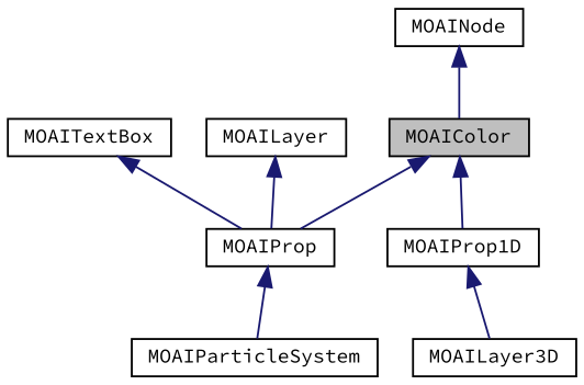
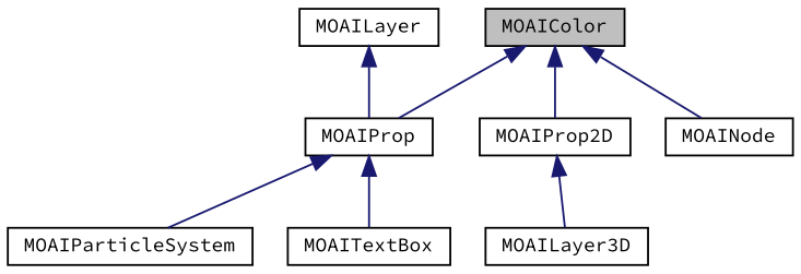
  digraph {
    fontname="Source Code Pro"
    node [color=black fillcolor=white fontname="Source Code Pro" fontsize=10 shape=record style=filled]
    edge [color=midnightblue dir=back fontname="Source Code Pro" fontsize=10 labelfontname=FreeSans labelfontsize=10 style=solid]
    n1 [fillcolor=grey75 fontcolor=black height=0.2 label=MOAIColor width=0.4]
    n2 [height=0.2 label=MOAIProp width=0.4]
-   n3 [height=0.2 label=MOAIProp1D width=0.4]
+   n3 [height=0.2 label=MOAIProp2D width=0.4]
    n4 [height=0.2 label=MOAIParticleSystem width=0.4]
    n5 [height=0.2 label=MOAITextBox width=0.4]
    n6 [height=0.2 label=MOAILayer3D width=0.4]
    n7 [height=0.2 label=MOAINode width=0.4]
    n8 [height=0.2 label=MOAILayer width=0.4]
    n1 -> n2
    n1 -> n3
    n2 -> n4
-   n5 -> n2
+   n2 -> n5
    n3 -> n6
-   n7 -> n1
+   n1 -> n7
    n8 -> n2
  }
